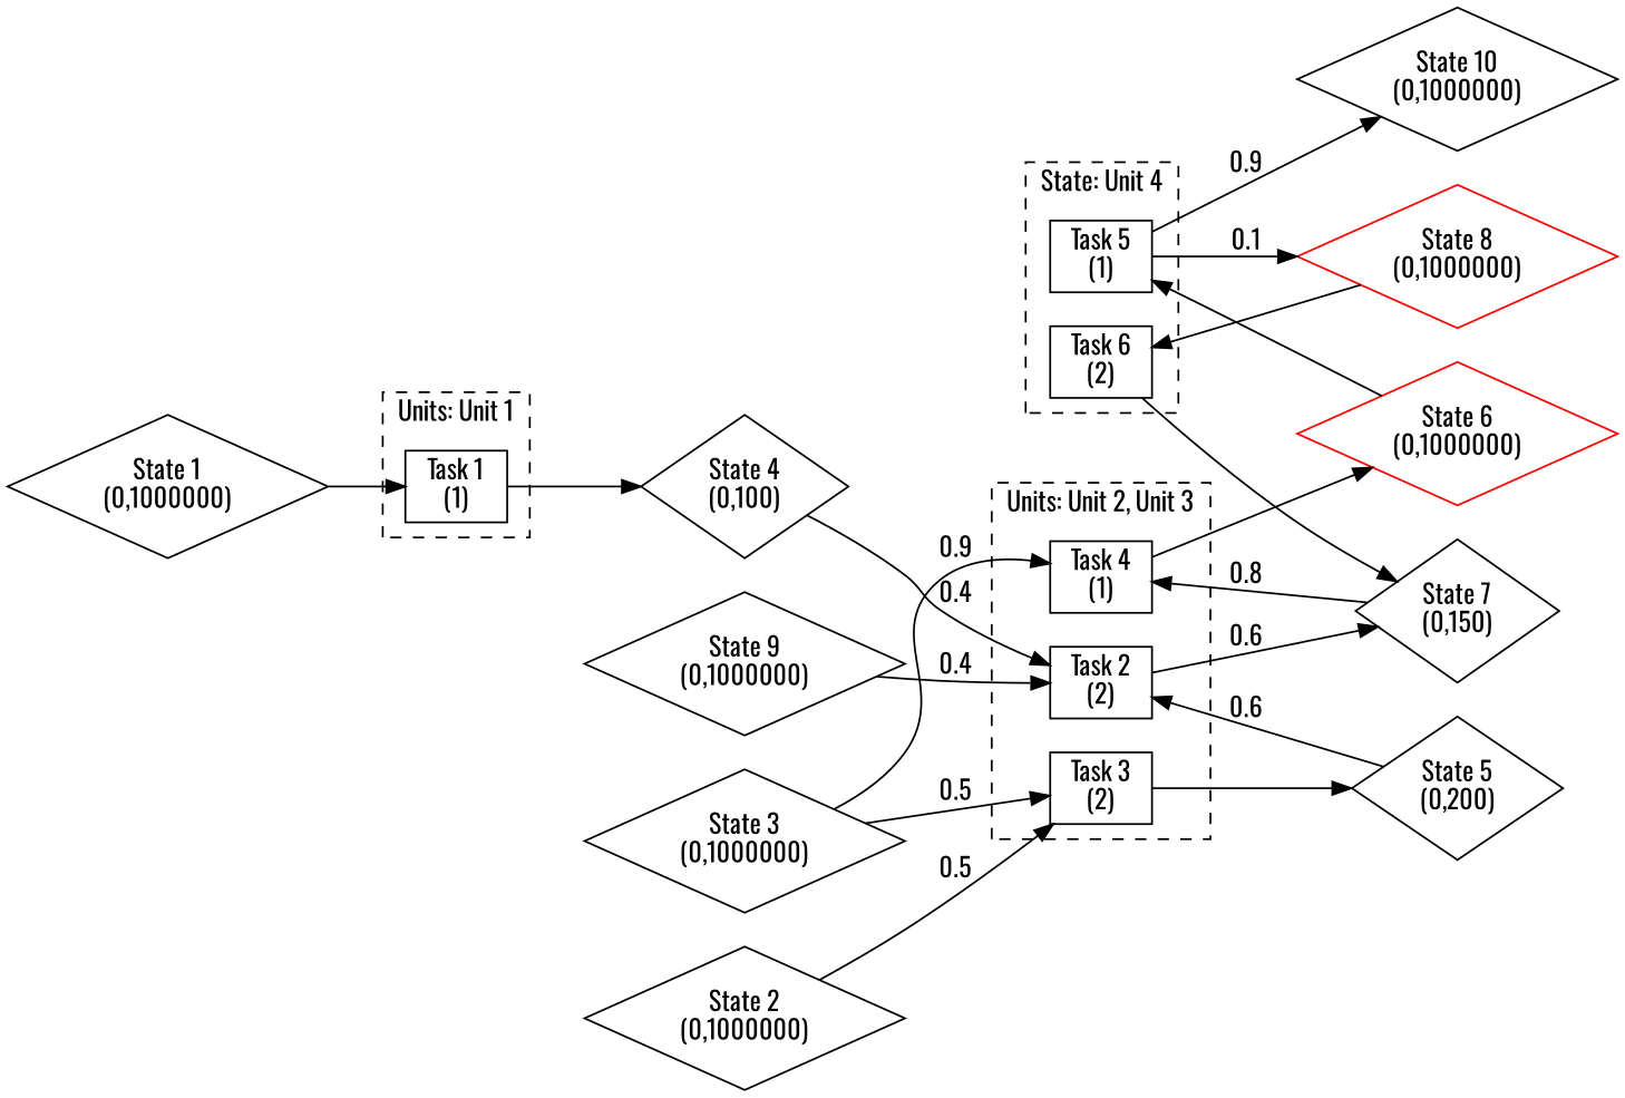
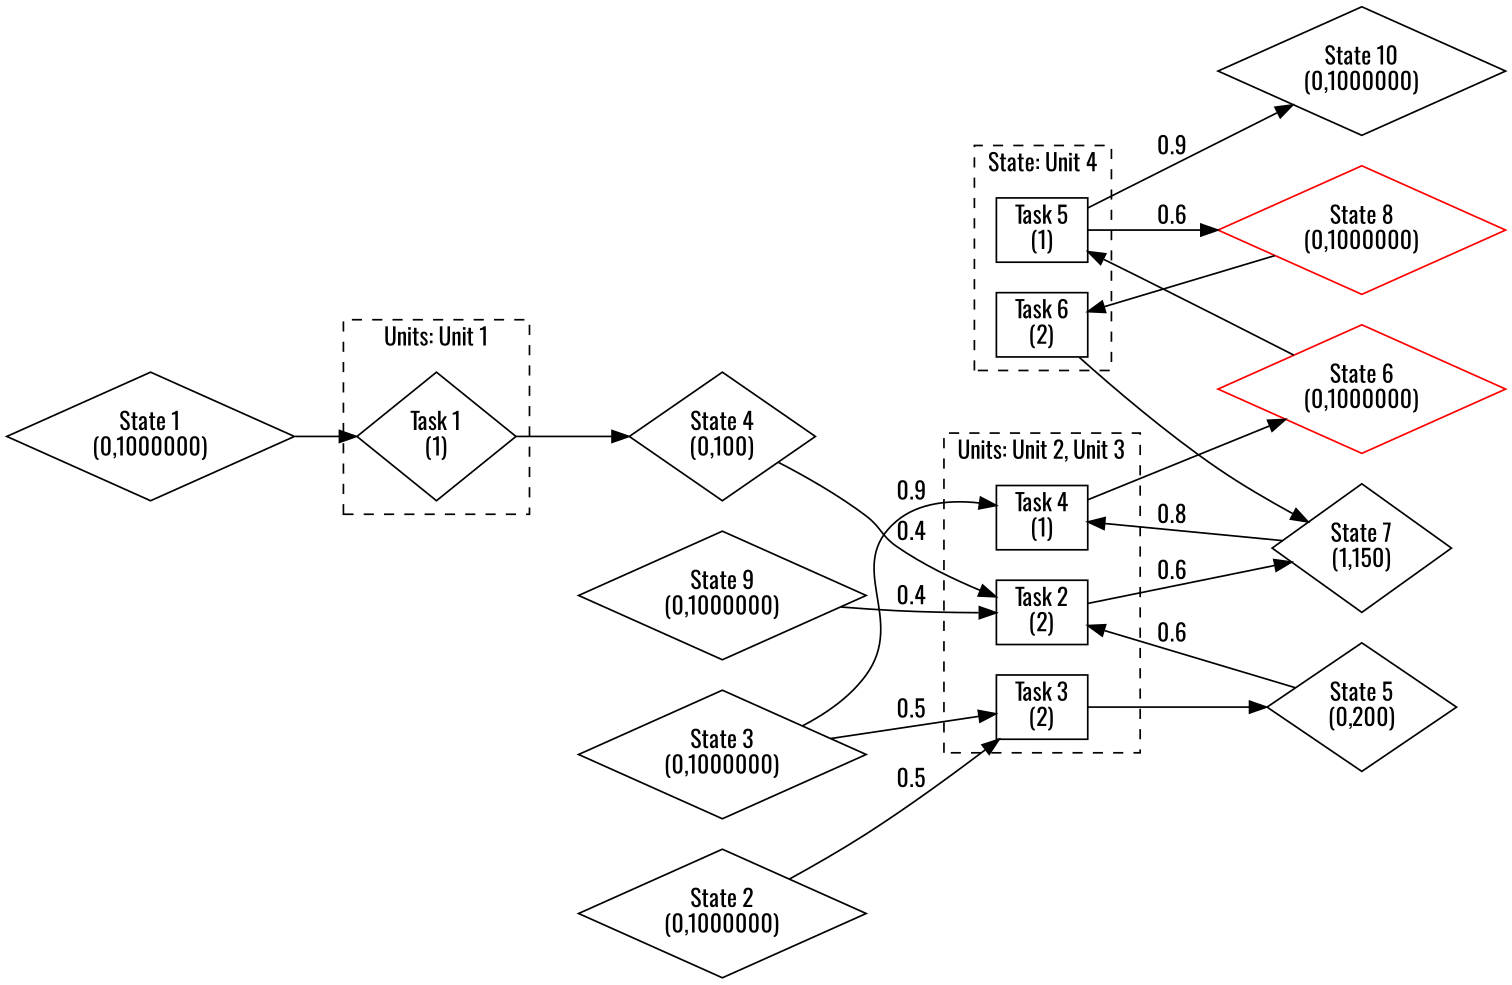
  digraph {
    bgcolor=white
    concentrate=true
    fontname=Oswald
    rankdir=LR
    node [fontname=Oswald shape=diamond color=black]
    edge [fontname=Oswald]
-   n1 [label="Task 1\n(1)" shape=box color=""]
+   n1 [label="Task 1\n(1)" color=""]
    n2 [label="Task 2\n(2)" shape=box color=""]
    n3 [label="Task 3\n(2)" shape=box color=""]
    n4 [label="Task 4\n(1)" shape=box color=""]
    n5 [label="Task 5\n(1)" shape=box color=""]
    n6 [label="Task 6\n(2)" shape=box color=""]
    n7 [label="State 4\n(0,100)"]
-   n8 [label="State 7\n(0,150)"]
+   n8 [label="State 7\n(1,150)"]
    n9 [label="State 5\n(0,200)"]
    n10 [color=red label="State 6\n(0,1000000)"]
    n11 [color=red label="State 8\n(0,1000000)"]
    n12 [label="State 10\n(0,1000000)"]
    n13 [label="State 9\n(0,1000000)"]
    n14 [label="State 1\n(0,1000000)"]
    n15 [label="State 2\n(0,1000000)"]
    n16 [label="State 3\n(0,1000000)"]
    subgraph cluster_1 {
      label="Units: Unit 1"
      shape=box
      style=dashed
      n1
    }
    subgraph cluster_2 {
      label="Units: Unit 2, Unit 3"
      shape=box
      style=dashed
      n2
      n3
      n4
    }
    subgraph cluster_3 {
      label="State: Unit 4"
      shape=box
      style=dashed
      n5
      n6
    }
    n1 -> n7
    n2 -> n8 [label=0.6]
    n3 -> n9
    n4 -> n10
-   n5 -> n11 [label=0.1]
+   n5 -> n11 [label=0.6]
    n5 -> n12 [label=0.9]
    n6 -> n8
    n7 -> n2 [label=0.4]
    n8 -> n4 [label=0.8]
    n9 -> n2 [label=0.6]
    n10 -> n5
    n11 -> n6
    n13 -> n2 [label=0.4]
    n14 -> n1
    n15 -> n3 [label=0.5]
    n16 -> n3 [label=0.5]
    n16 -> n4 [label=0.9]
  }
